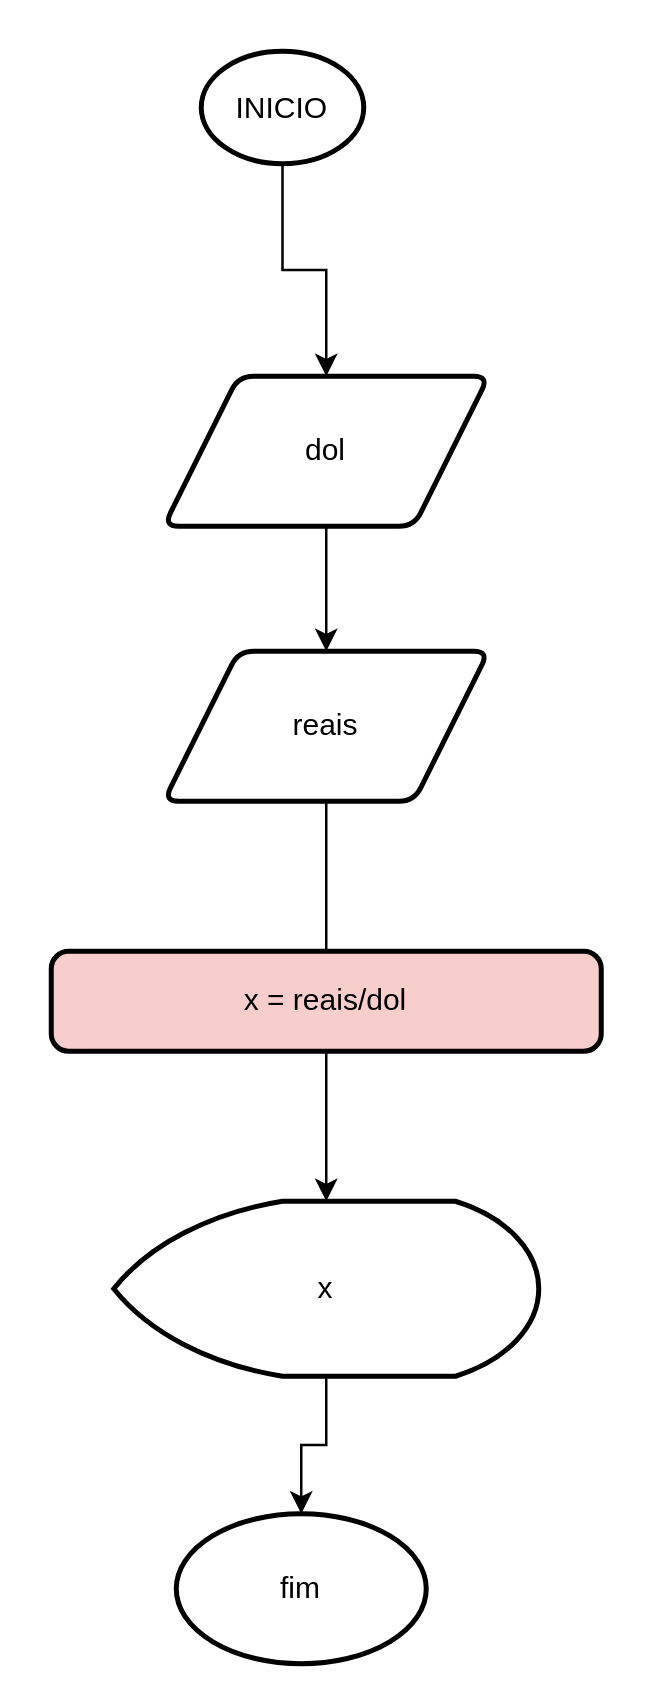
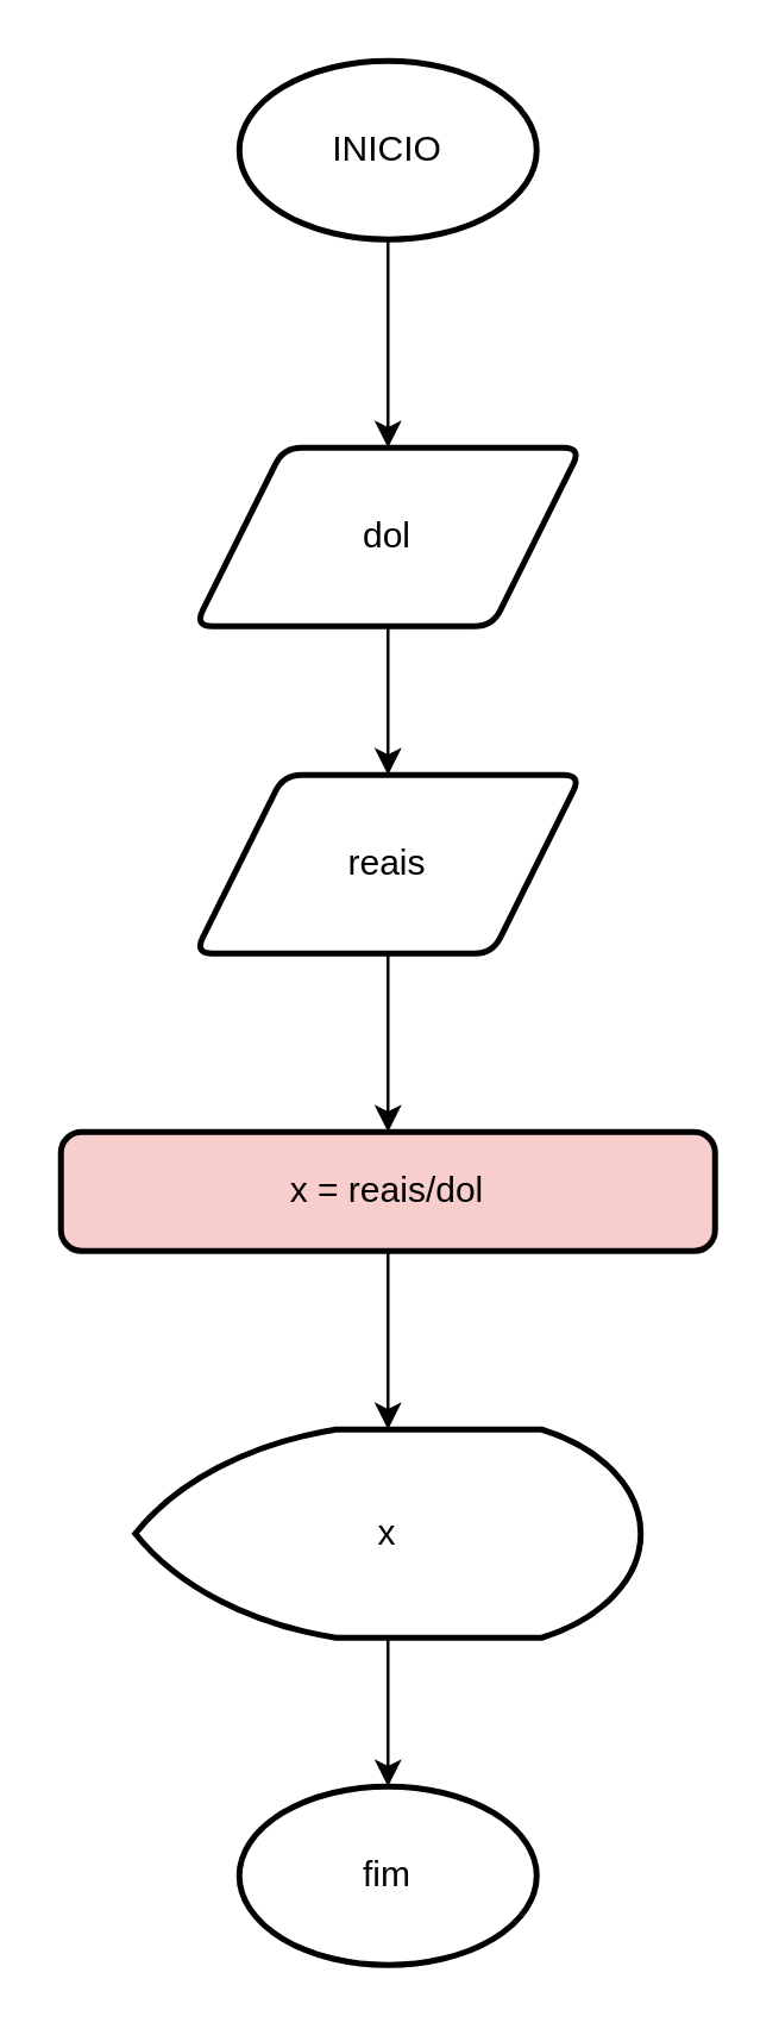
  <mxCell id="0" />
  <mxCell id="1" parent="0" />
  <mxCell id="2" value="" style="edgeStyle=orthogonalEdgeStyle;rounded=0;orthogonalLoop=1;jettySize=auto;html=1;" edge="1" parent="1" source="3" target="5"><mxGeometry relative="1" as="geometry" /></mxCell>
- <mxCell id="3" value="INICIO" style="strokeWidth=2;html=1;shape=mxgraph.flowchart.start_1;whiteSpace=wrap;" vertex="1" parent="1"><mxGeometry x="80" y="20" width="65" height="45" as="geometry" /></mxCell>
+ <mxCell id="3" value="INICIO" style="strokeWidth=2;html=1;shape=mxgraph.flowchart.start_1;whiteSpace=wrap;" vertex="1" parent="1"><mxGeometry x="80" y="20" width="100" height="60" as="geometry" /></mxCell>
  <mxCell id="4" value="" style="edgeStyle=orthogonalEdgeStyle;rounded=0;orthogonalLoop=1;jettySize=auto;html=1;" edge="1" parent="1" source="5" target="7"><mxGeometry relative="1" as="geometry" /></mxCell>
  <mxCell id="5" value="dol" style="shape=parallelogram;html=1;strokeWidth=2;perimeter=parallelogramPerimeter;whiteSpace=wrap;rounded=1;arcSize=12;size=0.23;" vertex="1" parent="1"><mxGeometry x="65" y="150" width="130" height="60" as="geometry" /></mxCell>
- <mxCell id="6" style="edgeStyle=orthogonalEdgeStyle;rounded=0;orthogonalLoop=1;jettySize=auto;html=1;endArrow=none;" edge="1" parent="1" source="7" target="9"><mxGeometry relative="1" as="geometry" /></mxCell>
+ <mxCell id="6" style="edgeStyle=orthogonalEdgeStyle;rounded=0;orthogonalLoop=1;jettySize=auto;html=1;" edge="1" parent="1" source="7" target="9"><mxGeometry relative="1" as="geometry" /></mxCell>
  <mxCell id="7" value="reais" style="shape=parallelogram;html=1;strokeWidth=2;perimeter=parallelogramPerimeter;whiteSpace=wrap;rounded=1;arcSize=12;size=0.23;" vertex="1" parent="1"><mxGeometry x="65" y="260" width="130" height="60" as="geometry" /></mxCell>
  <mxCell id="8" value="" style="edgeStyle=orthogonalEdgeStyle;rounded=0;orthogonalLoop=1;jettySize=auto;html=1;" edge="1" parent="1" source="9" target="11"><mxGeometry relative="1" as="geometry" /></mxCell>
  <mxCell id="9" value="x = reais/dol" style="rounded=1;whiteSpace=wrap;html=1;absoluteArcSize=1;arcSize=14;strokeWidth=2;fillColor=#f8cecc;" vertex="1" parent="1"><mxGeometry x="20" y="380" width="220" height="40" as="geometry" /></mxCell>
  <mxCell id="10" style="edgeStyle=orthogonalEdgeStyle;rounded=0;orthogonalLoop=1;jettySize=auto;html=1;" edge="1" parent="1" source="11" target="12"><mxGeometry relative="1" as="geometry" /></mxCell>
  <mxCell id="11" value="x" style="strokeWidth=2;html=1;shape=mxgraph.flowchart.display;whiteSpace=wrap;" vertex="1" parent="1"><mxGeometry x="45" y="480" width="170" height="70" as="geometry" /></mxCell>
- <mxCell id="12" value="fim" style="strokeWidth=2;html=1;shape=mxgraph.flowchart.start_1;whiteSpace=wrap;" vertex="1" parent="1"><mxGeometry x="70" y="605" width="100" height="60" as="geometry" /></mxCell>
+ <mxCell id="12" value="fim" style="strokeWidth=2;html=1;shape=mxgraph.flowchart.start_1;whiteSpace=wrap;" vertex="1" parent="1"><mxGeometry x="80" y="600" width="100" height="60" as="geometry" /></mxCell>
